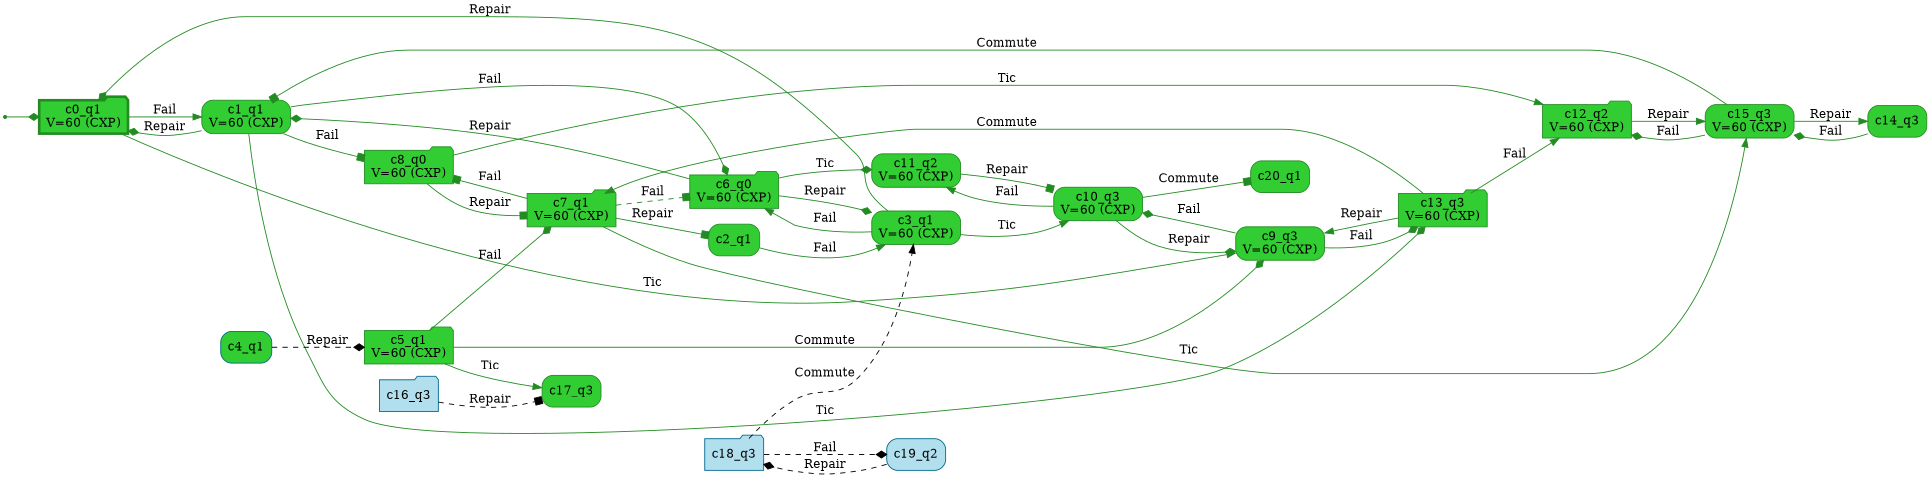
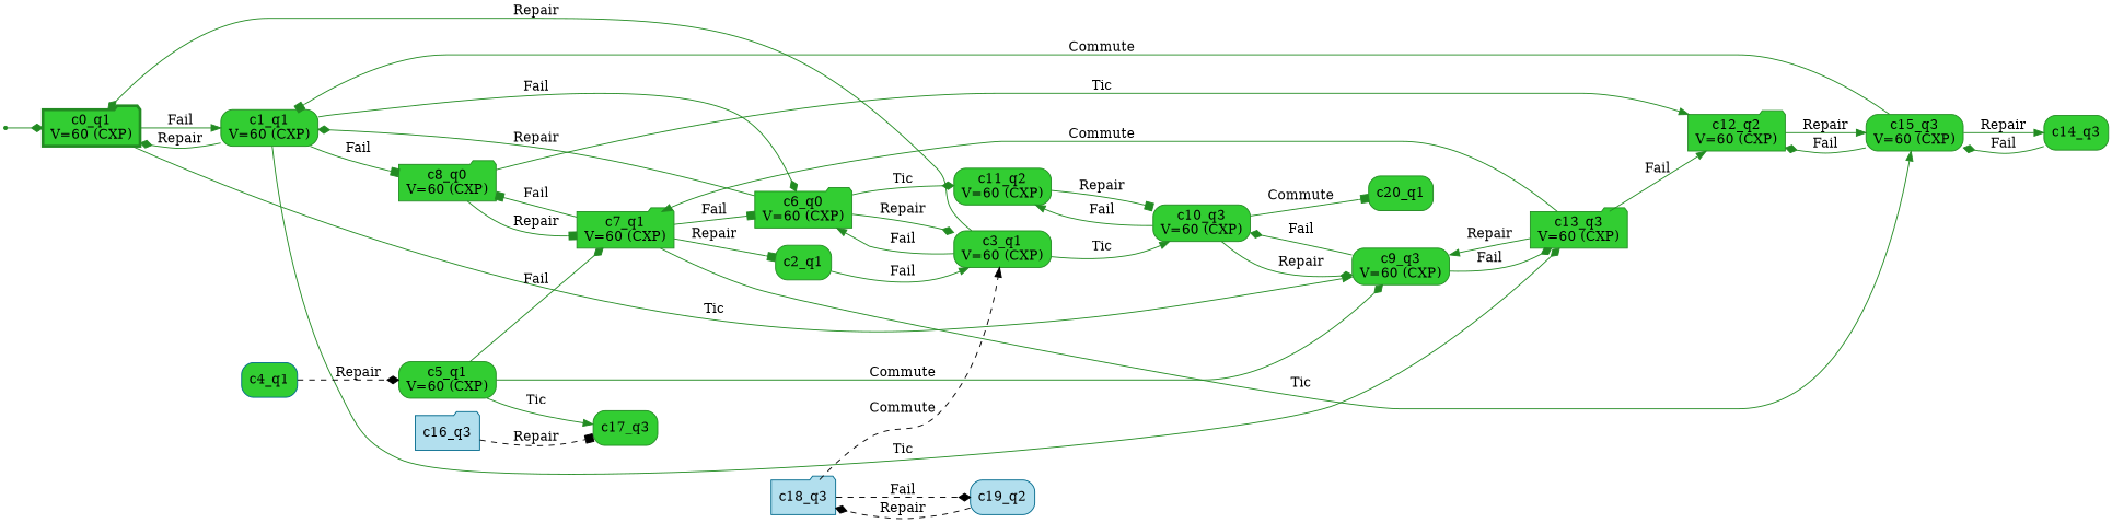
  digraph {
    rankdir=LR
    node [color=forestgreen shape=box fillcolor=limegreen style="rounded, filled"]
    edge [arrowhead=diamond color=forestgreen]
    __invisible__ [shape=point fillcolor="" style=""]
    n2 [label="c0_q1\nV=60 (CXP)" penwidth=3 shape=folder]
    n3 [label="c1_q1\nV=60 (CXP)"]
    n4 [label="c9_q3\nV=60 (CXP)"]
    n5 [label="c6_q0\nV=60 (CXP)" shape=folder]
    n6 [label="c13_q3\nV=60 (CXP)" shape=folder]
    n7 [label="c8_q0\nV=60 (CXP)" shape=folder]
    n8 [label="c10_q3\nV=60 (CXP)"]
    n9 [label="c3_q1\nV=60 (CXP)"]
    n10 [label="c11_q2\nV=60 (CXP)"]
    n11 [label="c7_q1\nV=60 (CXP)" shape=folder]
    n12 [label="c12_q2\nV=60 (CXP)" shape=folder]
    n13 [label=c20_q1]
-   n14 [label="c5_q1\nV=60 (CXP)" shape=folder]
+   n14 [label="c5_q1\nV=60 (CXP)"]
    n15 [label=c17_q3]
    n16 [label="c15_q3\nV=60 (CXP)"]
    n17 [label=c2_q1]
    n18 [label=c14_q3]
    n19 [color=deepskyblue4 label=c4_q1]
    n20 [color=deepskyblue4 fillcolor=lightblue2 label=c16_q3 shape=folder]
    n21 [color=deepskyblue4 fillcolor=lightblue2 label=c18_q3 shape=folder]
    n22 [color=deepskyblue4 fillcolor=lightblue2 label=c19_q2]
    __invisible__ -> n2
    n2 -> n3 [arrowhead=normal label=Fail]
    n2 -> n4 [arrowhead=normal label=Tic]
    n3 -> n2 [label=Repair]
    n3 -> n5 [label=Fail]
    n3 -> n6 [label=Tic]
    n3 -> n7 [arrowhead=box label=Fail]
    n4 -> n6 [label=Fail]
    n4 -> n8 [label=Fail]
    n5 -> n3 [label=Repair]
    n5 -> n9 [label=Repair]
    n5 -> n10 [label=Tic]
    n6 -> n4 [arrowhead=normal label=Repair]
    n6 -> n11 [arrowhead=normal label=Commute]
    n6 -> n12 [arrowhead=normal label=Fail]
    n7 -> n11 [arrowhead=box label=Repair]
    n7 -> n12 [arrowhead=normal label=Tic]
    n8 -> n4 [label=Repair]
    n8 -> n10 [arrowhead=normal label=Fail]
    n8 -> n13 [arrowhead=box label=Commute]
    n9 -> n2 [label=Repair]
    n9 -> n5 [arrowhead=normal label=Fail]
    n9 -> n8 [arrowhead=normal label=Tic]
    n10 -> n8 [arrowhead=box label=Repair]
-   n11 -> n5 [arrowhead=box label=Fail style=dashed]
+   n11 -> n5 [arrowhead=box label=Fail]
    n11 -> n7 [arrowhead=box label=Fail]
    n11 -> n16 [arrowhead=normal label=Tic]
    n11 -> n17 [arrowhead=box label=Repair]
    n12 -> n16 [arrowhead=normal label=Repair]
    n14 -> n4 [label=Commute]
    n14 -> n11 [label=Fail]
    n14 -> n15 [arrowhead=normal label=Tic]
    n16 -> n3 [arrowhead=box label=Commute]
    n16 -> n12 [label=Fail]
    n16 -> n18 [arrowhead=normal label=Repair]
    n17 -> n9 [arrowhead=normal label=Fail]
    n18 -> n16 [label=Fail]
    n19 -> n14 [color=black label=Repair style=dashed]
    n20 -> n15 [arrowhead=box color=black label=Repair style=dashed]
    n21 -> n9 [arrowhead=normal color=black label=Commute style=dashed]
    n21 -> n22 [color=black label=Fail style=dashed]
    n22 -> n21 [color=black label=Repair style=dashed]
  }
